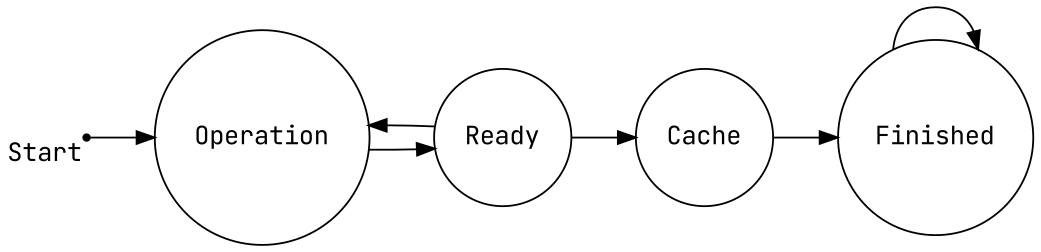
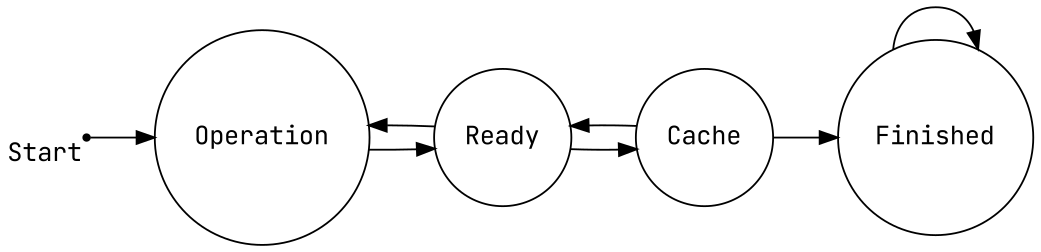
  digraph {
    fontname="JetBrains Mono"
    rankdir=LR
    node [fontname="JetBrains Mono" shape=circle]
    edge [fontname="JetBrains Mono"]
    Start [shape=point xlabel=Start]
    Operation
    Ready
    Cache
    Finished
    Start -> Operation
    Operation -> Ready
    Ready -> Operation
    Ready -> Cache
+   Cache -> Ready
    Cache -> Finished
    Finished -> Finished
  }
